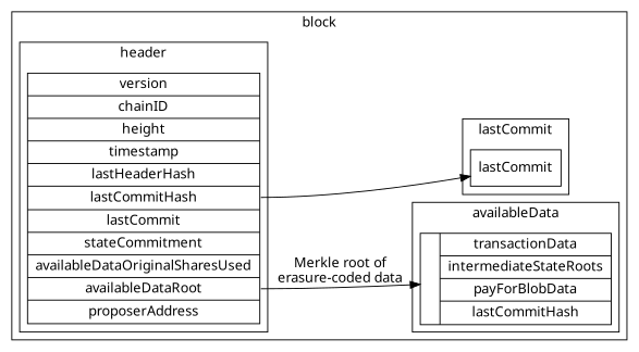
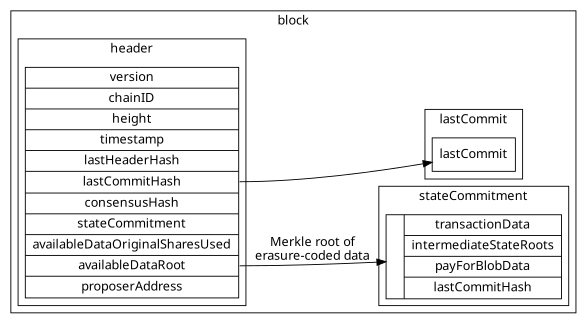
  digraph {
    fontname="Noto Sans"
    rankdir=LR
    node [fontname="Noto Sans" shape=record]
    edge [fontname="Noto Sans"]
    n1 [label="{ | { transactionData | intermediateStateRoots | payForBlobData | lastCommitHash } }"]
    n2 [label="{lastCommit}"]
-   n3 [label="version | chainID | height | timestamp | lastHeaderHash | <f5> lastCommitHash | lastCommit | stateCommitment | availableDataOriginalSharesUsed | <f9> availableDataRoot | proposerAddress"]
+   n3 [label="version | chainID | height | timestamp | lastHeaderHash | <f5> lastCommitHash | consensusHash | stateCommitment | availableDataOriginalSharesUsed | <f9> availableDataRoot | proposerAddress"]
    subgraph cluster_1 {
      label=block
      subgraph cluster_2 {
-       label=availableData
+       label=stateCommitment
        n1
      }
      subgraph cluster_3 {
        label=lastCommit
        n2
      }
      subgraph cluster_4 {
        label=header
        n3
      }
    }
    n3 -> n1 [label="Merkle root of\nerasure-coded data" tailport=f9]
    n3 -> n1 [style=invis]
    n3 -> n2 [tailport=f5]
  }
